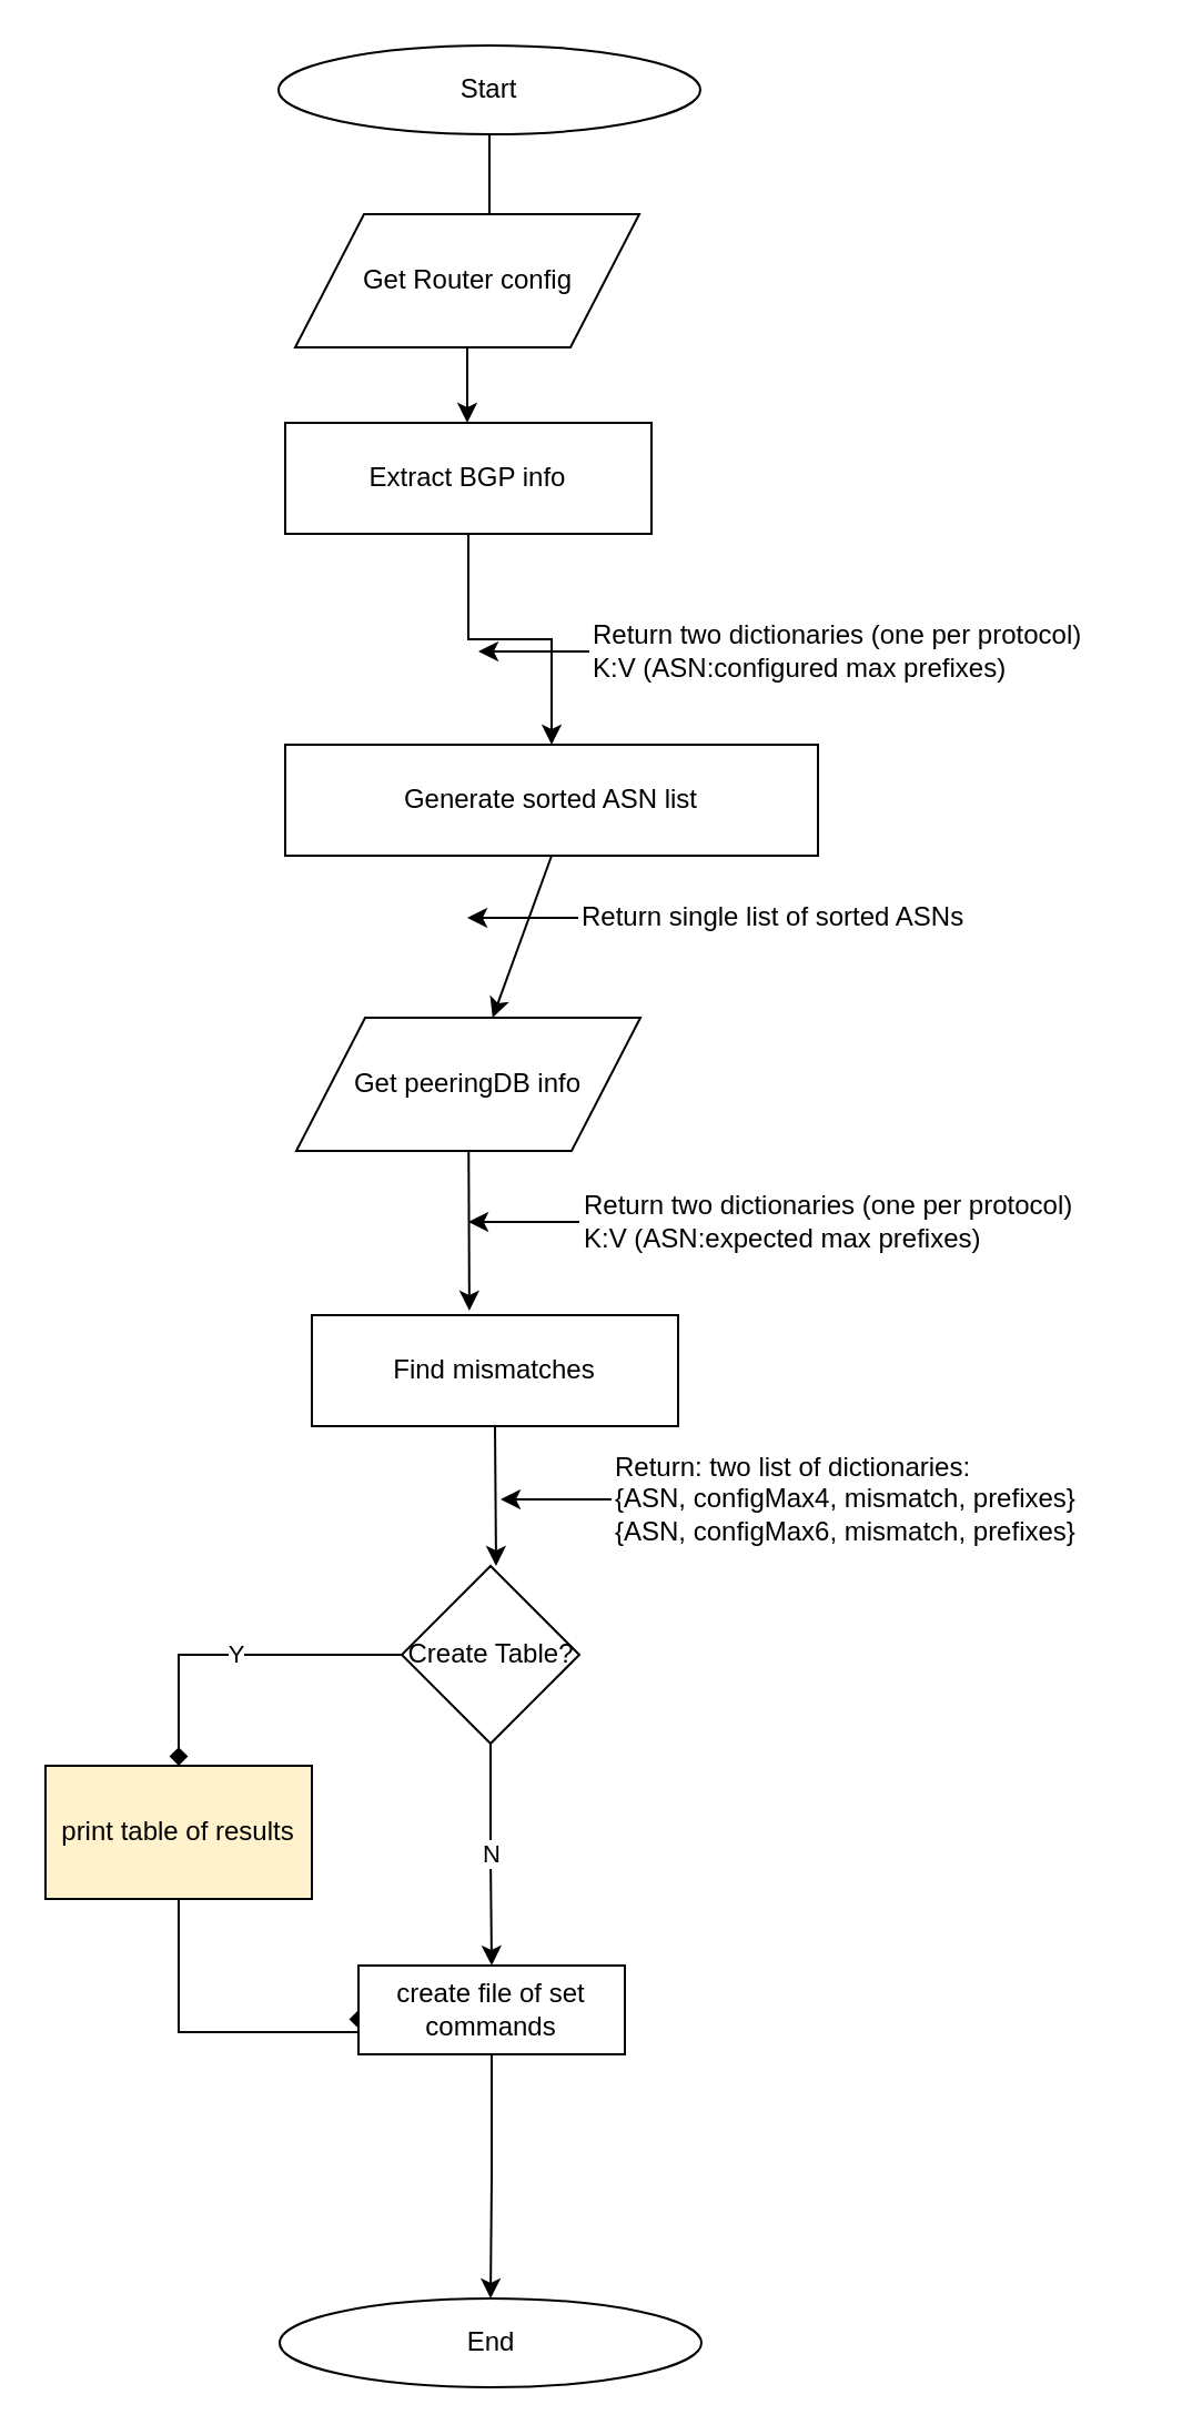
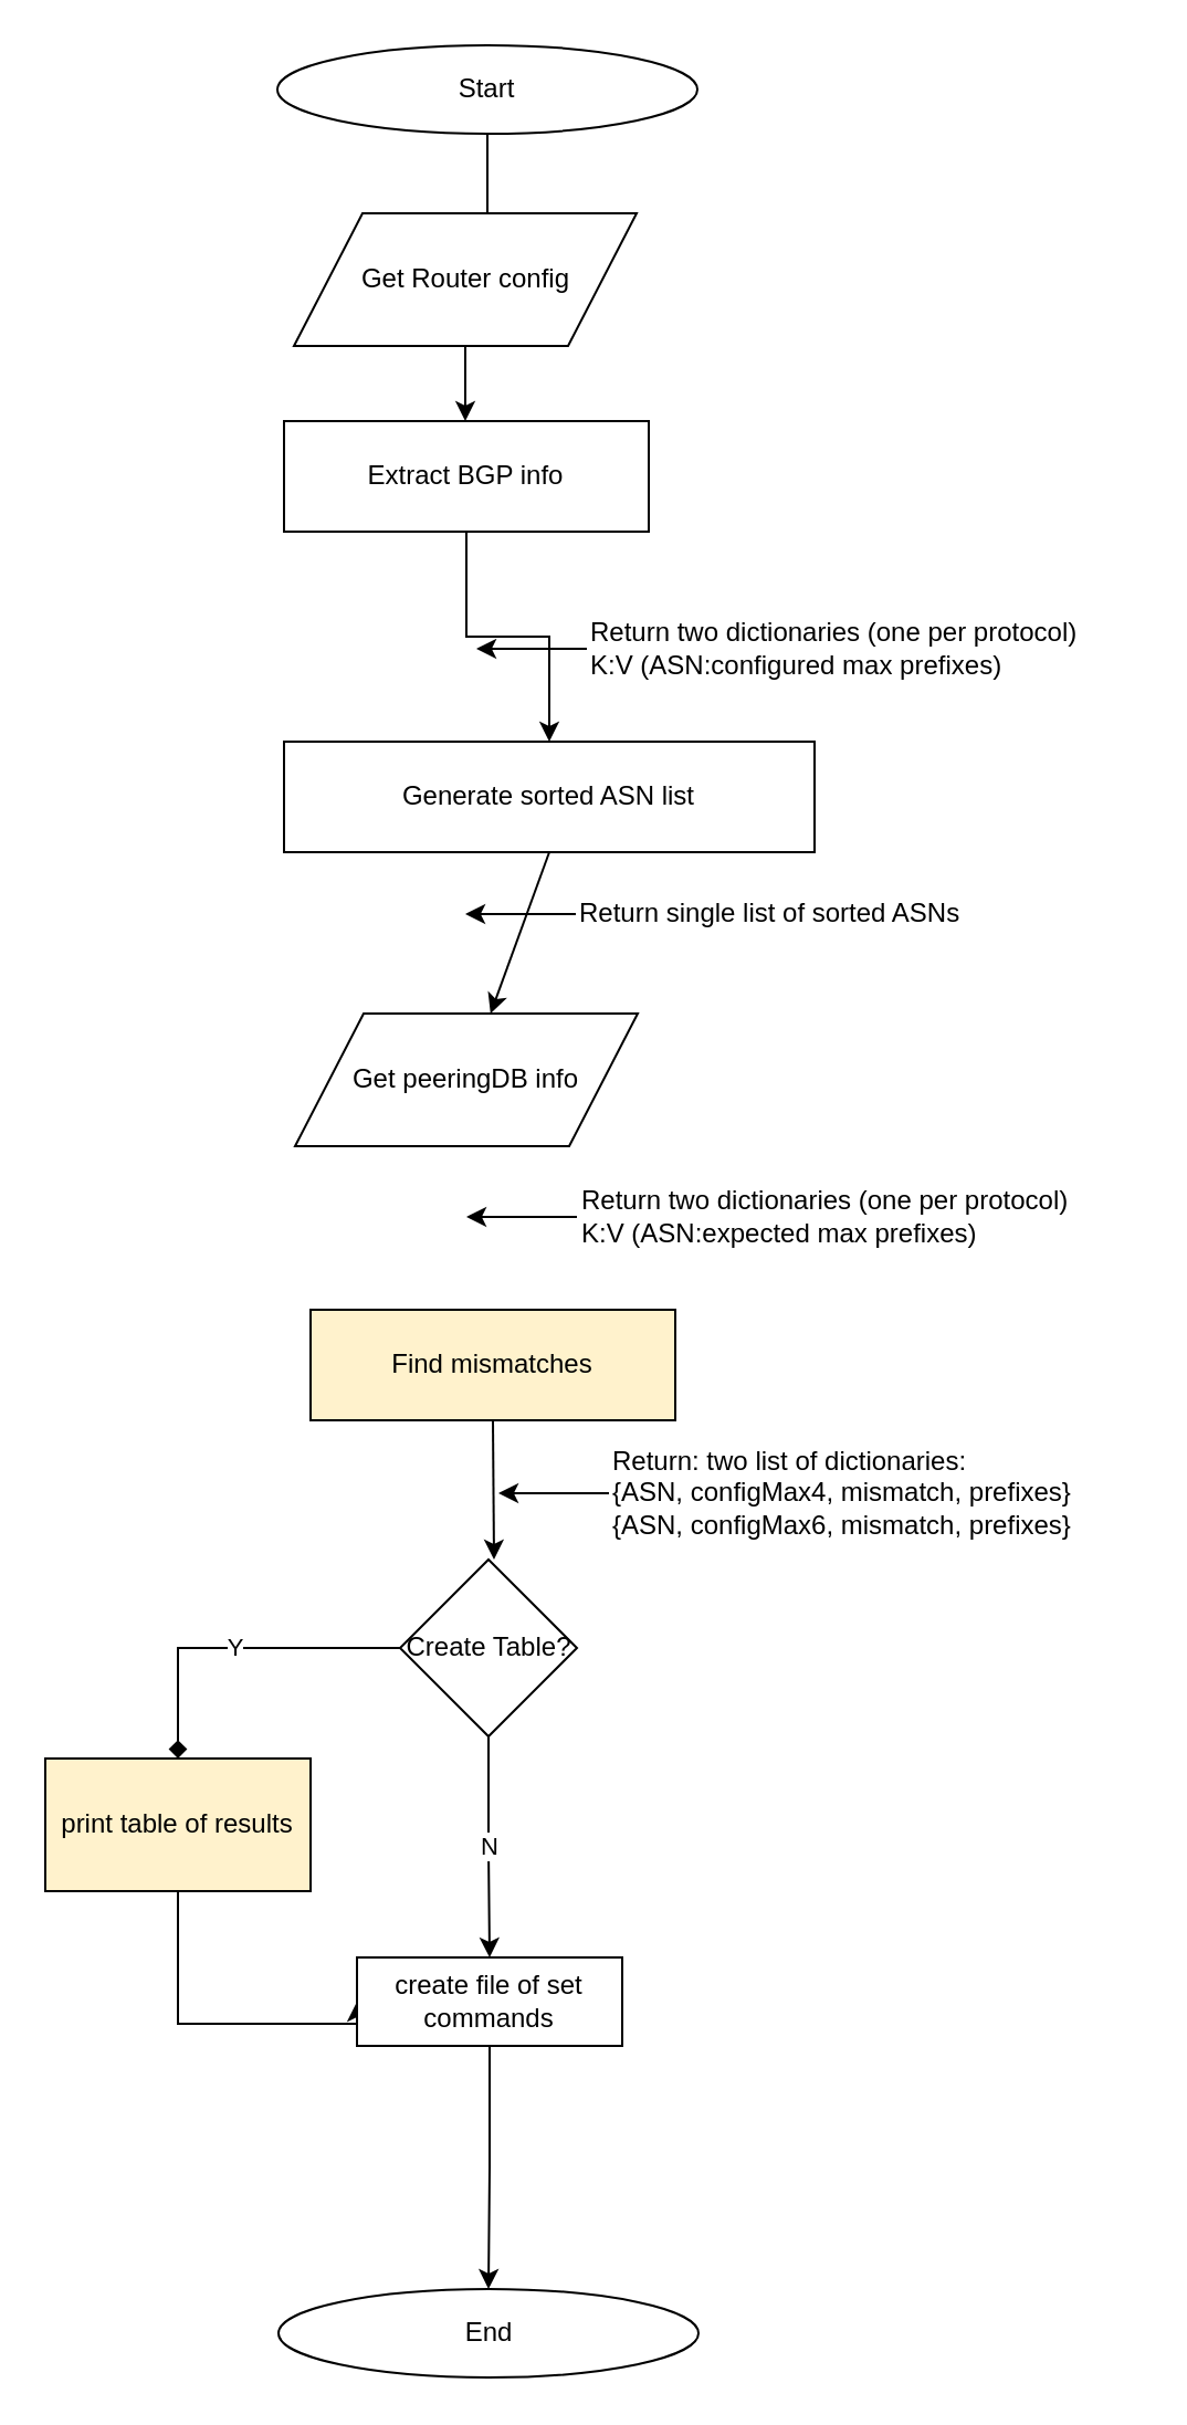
  <mxCell id="0" />
  <mxCell id="1" parent="0" />
  <mxCell id="2" value="&lt;div&gt;Return two dictionaries (one per protocol)&lt;/div&gt;&lt;div&gt;K:V (ASN:configured max prefixes)&lt;br&gt;&lt;/div&gt;" style="text;html=1;strokeColor=none;fillColor=none;align=left;verticalAlign=middle;whiteSpace=wrap;rounded=0;strokeOpacity=100;direction=west;flipH=0;flipV=1;" vertex="1" parent="1"><mxGeometry x="265" y="278" width="240" height="30" as="geometry" /></mxCell>
  <mxCell id="3" value="" style="endArrow=classic;html=1;backgroundOutline=0;" edge="1" parent="1" source="2"><mxGeometry width="50" height="50" relative="1" as="geometry"><mxPoint x="115" y="468" as="sourcePoint" /><mxPoint x="215" y="293" as="targetPoint" /></mxGeometry></mxCell>
  <mxCell id="4" value="" style="edgeStyle=orthogonalEdgeStyle;rounded=0;orthogonalLoop=1;jettySize=auto;html=1;" edge="1" parent="1" source="5"><mxGeometry relative="1" as="geometry"><mxPoint x="210" y="145" as="targetPoint" /></mxGeometry></mxCell>
  <mxCell id="5" value="Start" style="ellipse;whiteSpace=wrap;html=1;" vertex="1" parent="1"><mxGeometry x="125" y="20" width="190" height="40" as="geometry" /></mxCell>
  <mxCell id="6" value="" style="edgeStyle=orthogonalEdgeStyle;rounded=0;orthogonalLoop=1;jettySize=auto;html=1;" edge="1" parent="1" source="7" target="9"><mxGeometry relative="1" as="geometry"><Array as="points"><mxPoint x="210" y="230" /><mxPoint x="211" y="230" /></Array></mxGeometry></mxCell>
  <mxCell id="7" value="Get Router config" style="shape=parallelogram;perimeter=parallelogramPerimeter;whiteSpace=wrap;html=1;" vertex="1" parent="1"><mxGeometry x="132.5" y="96" width="155" height="60" as="geometry" /></mxCell>
  <mxCell id="8" value="" style="edgeStyle=orthogonalEdgeStyle;rounded=0;orthogonalLoop=1;jettySize=auto;html=1;" edge="1" parent="1" source="9" target="10"><mxGeometry relative="1" as="geometry" /></mxCell>
  <mxCell id="9" value="&lt;div&gt;&lt;br&gt;&lt;/div&gt;&lt;div&gt;Extract BGP info&lt;/div&gt;&lt;div&gt;&lt;br&gt;&lt;/div&gt;" style="rounded=0;whiteSpace=wrap;html=1;" vertex="1" parent="1"><mxGeometry x="128" y="190" width="165" height="50" as="geometry" /></mxCell>
  <mxCell id="10" value="&lt;div&gt;&lt;br&gt;&lt;/div&gt;&lt;div&gt;Generate sorted ASN list&lt;br&gt;&lt;/div&gt;&lt;div&gt;&lt;br&gt;&lt;/div&gt;" style="rounded=0;whiteSpace=wrap;html=1;" vertex="1" parent="1"><mxGeometry x="128" y="335" width="240" height="50" as="geometry" /></mxCell>
  <mxCell id="11" value="Return single list of sorted ASNs" style="text;html=1;strokeColor=none;fillColor=none;align=left;verticalAlign=middle;whiteSpace=wrap;rounded=0;strokeOpacity=100;direction=west;flipH=0;flipV=1;" vertex="1" parent="1"><mxGeometry x="260" y="398" width="240" height="30" as="geometry" /></mxCell>
  <mxCell id="12" value="" style="endArrow=classic;html=1;backgroundOutline=0;" edge="1" parent="1" source="11"><mxGeometry width="50" height="50" relative="1" as="geometry"><mxPoint x="110" y="588" as="sourcePoint" /><mxPoint x="210" y="413" as="targetPoint" /></mxGeometry></mxCell>
  <mxCell id="13" value="Get peeringDB info" style="shape=parallelogram;perimeter=parallelogramPerimeter;whiteSpace=wrap;html=1;" vertex="1" parent="1"><mxGeometry x="133" y="458" width="155" height="60" as="geometry" /></mxCell>
- <mxCell id="14" value="&lt;div&gt;&lt;br&gt;&lt;/div&gt;&lt;div&gt;Find mismatches&lt;/div&gt;&lt;div&gt;&lt;br&gt;&lt;/div&gt;" style="rounded=0;whiteSpace=wrap;html=1;" vertex="1" parent="1"><mxGeometry x="140" y="592" width="165" height="50" as="geometry" /></mxCell>
+ <mxCell id="14" value="&lt;div&gt;&lt;br&gt;&lt;/div&gt;&lt;div&gt;Find mismatches&lt;/div&gt;&lt;div&gt;&lt;br&gt;&lt;/div&gt;" style="rounded=0;whiteSpace=wrap;html=1;fillColor=#fff2cc;" vertex="1" parent="1"><mxGeometry x="140" y="592" width="165" height="50" as="geometry" /></mxCell>
  <mxCell id="15" value="" style="endArrow=classic;html=1;exitX=0.5;exitY=1;exitDx=0;exitDy=0;" edge="1" parent="1" source="10" target="13"><mxGeometry width="50" height="50" relative="1" as="geometry"><mxPoint x="105" y="845" as="sourcePoint" /><mxPoint x="155" y="795" as="targetPoint" /></mxGeometry></mxCell>
- <mxCell id="16" value="" style="endArrow=classic;html=1;entryX=0.43;entryY=-0.04;entryDx=0;entryDy=0;entryPerimeter=0;" edge="1" parent="1" source="13" target="14"><mxGeometry width="50" height="50" relative="1" as="geometry"><mxPoint x="223" y="588" as="sourcePoint" /><mxPoint x="165" y="715" as="targetPoint" /></mxGeometry></mxCell>
  <mxCell id="17" value="" style="endArrow=classic;html=1;exitX=0.5;exitY=1;exitDx=0;exitDy=0;" edge="1" parent="1" source="14"><mxGeometry width="50" height="50" relative="1" as="geometry"><mxPoint x="115" y="765" as="sourcePoint" /><mxPoint x="223" y="705" as="targetPoint" /></mxGeometry></mxCell>
  <mxCell id="18" value="&lt;div&gt;Return: two list of dictionaries:&lt;/div&gt;&lt;div&gt;{ASN, configMax4, mismatch, prefixes}&lt;/div&gt;&lt;div&gt;{ASN, configMax6, mismatch, prefixes}&lt;br&gt;&lt;/div&gt;" style="text;html=1;strokeColor=none;fillColor=none;align=left;verticalAlign=middle;whiteSpace=wrap;rounded=0;strokeOpacity=100;direction=west;flipH=0;flipV=1;" vertex="1" parent="1"><mxGeometry x="275" y="660" width="240" height="30" as="geometry" /></mxCell>
  <mxCell id="19" value="" style="endArrow=classic;html=1;backgroundOutline=0;" edge="1" parent="1" source="18"><mxGeometry width="50" height="50" relative="1" as="geometry"><mxPoint x="125" y="850" as="sourcePoint" /><mxPoint x="225" y="675" as="targetPoint" /></mxGeometry></mxCell>
  <mxCell id="20" value="&lt;div&gt;Return two dictionaries (one per protocol)&lt;/div&gt;&lt;div&gt;K:V (ASN:expected max prefixes)&lt;br&gt;&lt;/div&gt;" style="text;html=1;strokeColor=none;fillColor=none;align=left;verticalAlign=middle;whiteSpace=wrap;rounded=0;strokeOpacity=100;direction=west;flipH=0;flipV=1;" vertex="1" parent="1"><mxGeometry x="260.5" y="535" width="240" height="30" as="geometry" /></mxCell>
  <mxCell id="21" value="" style="endArrow=classic;html=1;backgroundOutline=0;" edge="1" parent="1" source="20"><mxGeometry width="50" height="50" relative="1" as="geometry"><mxPoint x="110.5" y="725" as="sourcePoint" /><mxPoint x="210.5" y="550" as="targetPoint" /></mxGeometry></mxCell>
  <mxCell id="22" value="Y" style="edgeStyle=orthogonalEdgeStyle;rounded=0;orthogonalLoop=1;jettySize=auto;html=1;entryX=0.5;entryY=0;entryDx=0;entryDy=0;endArrow=diamond;" edge="1" parent="1" source="24" target="26"><mxGeometry relative="1" as="geometry"><mxPoint x="100.5" y="745" as="targetPoint" /></mxGeometry></mxCell>
  <mxCell id="23" value="N" style="edgeStyle=orthogonalEdgeStyle;rounded=0;orthogonalLoop=1;jettySize=auto;html=1;exitX=0.5;exitY=1;exitDx=0;exitDy=0;entryX=0.5;entryY=0;entryDx=0;entryDy=0;" edge="1" parent="1" source="24" target="27"><mxGeometry relative="1" as="geometry" /></mxCell>
  <mxCell id="24" value="&lt;div&gt;Create Table?&lt;/div&gt;" style="rhombus;whiteSpace=wrap;html=1;align=center;" vertex="1" parent="1"><mxGeometry x="180.5" y="705" width="80" height="80" as="geometry" /></mxCell>
- <mxCell id="25" value="" style="edgeStyle=orthogonalEdgeStyle;rounded=0;orthogonalLoop=1;jettySize=auto;html=1;entryX=0;entryY=0.5;entryDx=0;entryDy=0;endArrow=diamond;" edge="1" parent="1" source="26" target="27"><mxGeometry relative="1" as="geometry"><mxPoint x="80" y="935" as="targetPoint" /><Array as="points"><mxPoint x="80" y="915" /></Array></mxGeometry></mxCell>
+ <mxCell id="25" value="" style="edgeStyle=orthogonalEdgeStyle;rounded=0;orthogonalLoop=1;jettySize=auto;html=1;entryX=0;entryY=0.5;entryDx=0;entryDy=0;" edge="1" parent="1" source="26" target="27"><mxGeometry relative="1" as="geometry"><mxPoint x="80" y="935" as="targetPoint" /><Array as="points"><mxPoint x="80" y="915" /></Array></mxGeometry></mxCell>
  <mxCell id="26" value="print table of results" style="rounded=0;whiteSpace=wrap;html=1;align=center;fillColor=#fff2cc;" vertex="1" parent="1"><mxGeometry x="20" y="795" width="120" height="60" as="geometry" /></mxCell>
  <mxCell id="27" value="create file of set commands" style="rounded=0;whiteSpace=wrap;html=1;align=center;" vertex="1" parent="1"><mxGeometry x="161" y="885" width="120" height="40" as="geometry" /></mxCell>
  <mxCell id="28" value="&lt;div&gt;End&lt;/div&gt;" style="ellipse;whiteSpace=wrap;html=1;" vertex="1" parent="1"><mxGeometry x="125.5" y="1035" width="190" height="40" as="geometry" /></mxCell>
  <mxCell id="29" value="" style="edgeStyle=orthogonalEdgeStyle;rounded=0;orthogonalLoop=1;jettySize=auto;html=1;entryX=0.5;entryY=0;entryDx=0;entryDy=0;exitX=0.5;exitY=1;exitDx=0;exitDy=0;" edge="1" parent="1" source="27" target="28"><mxGeometry relative="1" as="geometry"><mxPoint x="228" y="1085" as="sourcePoint" /><mxPoint x="231" y="1035" as="targetPoint" /></mxGeometry></mxCell>
